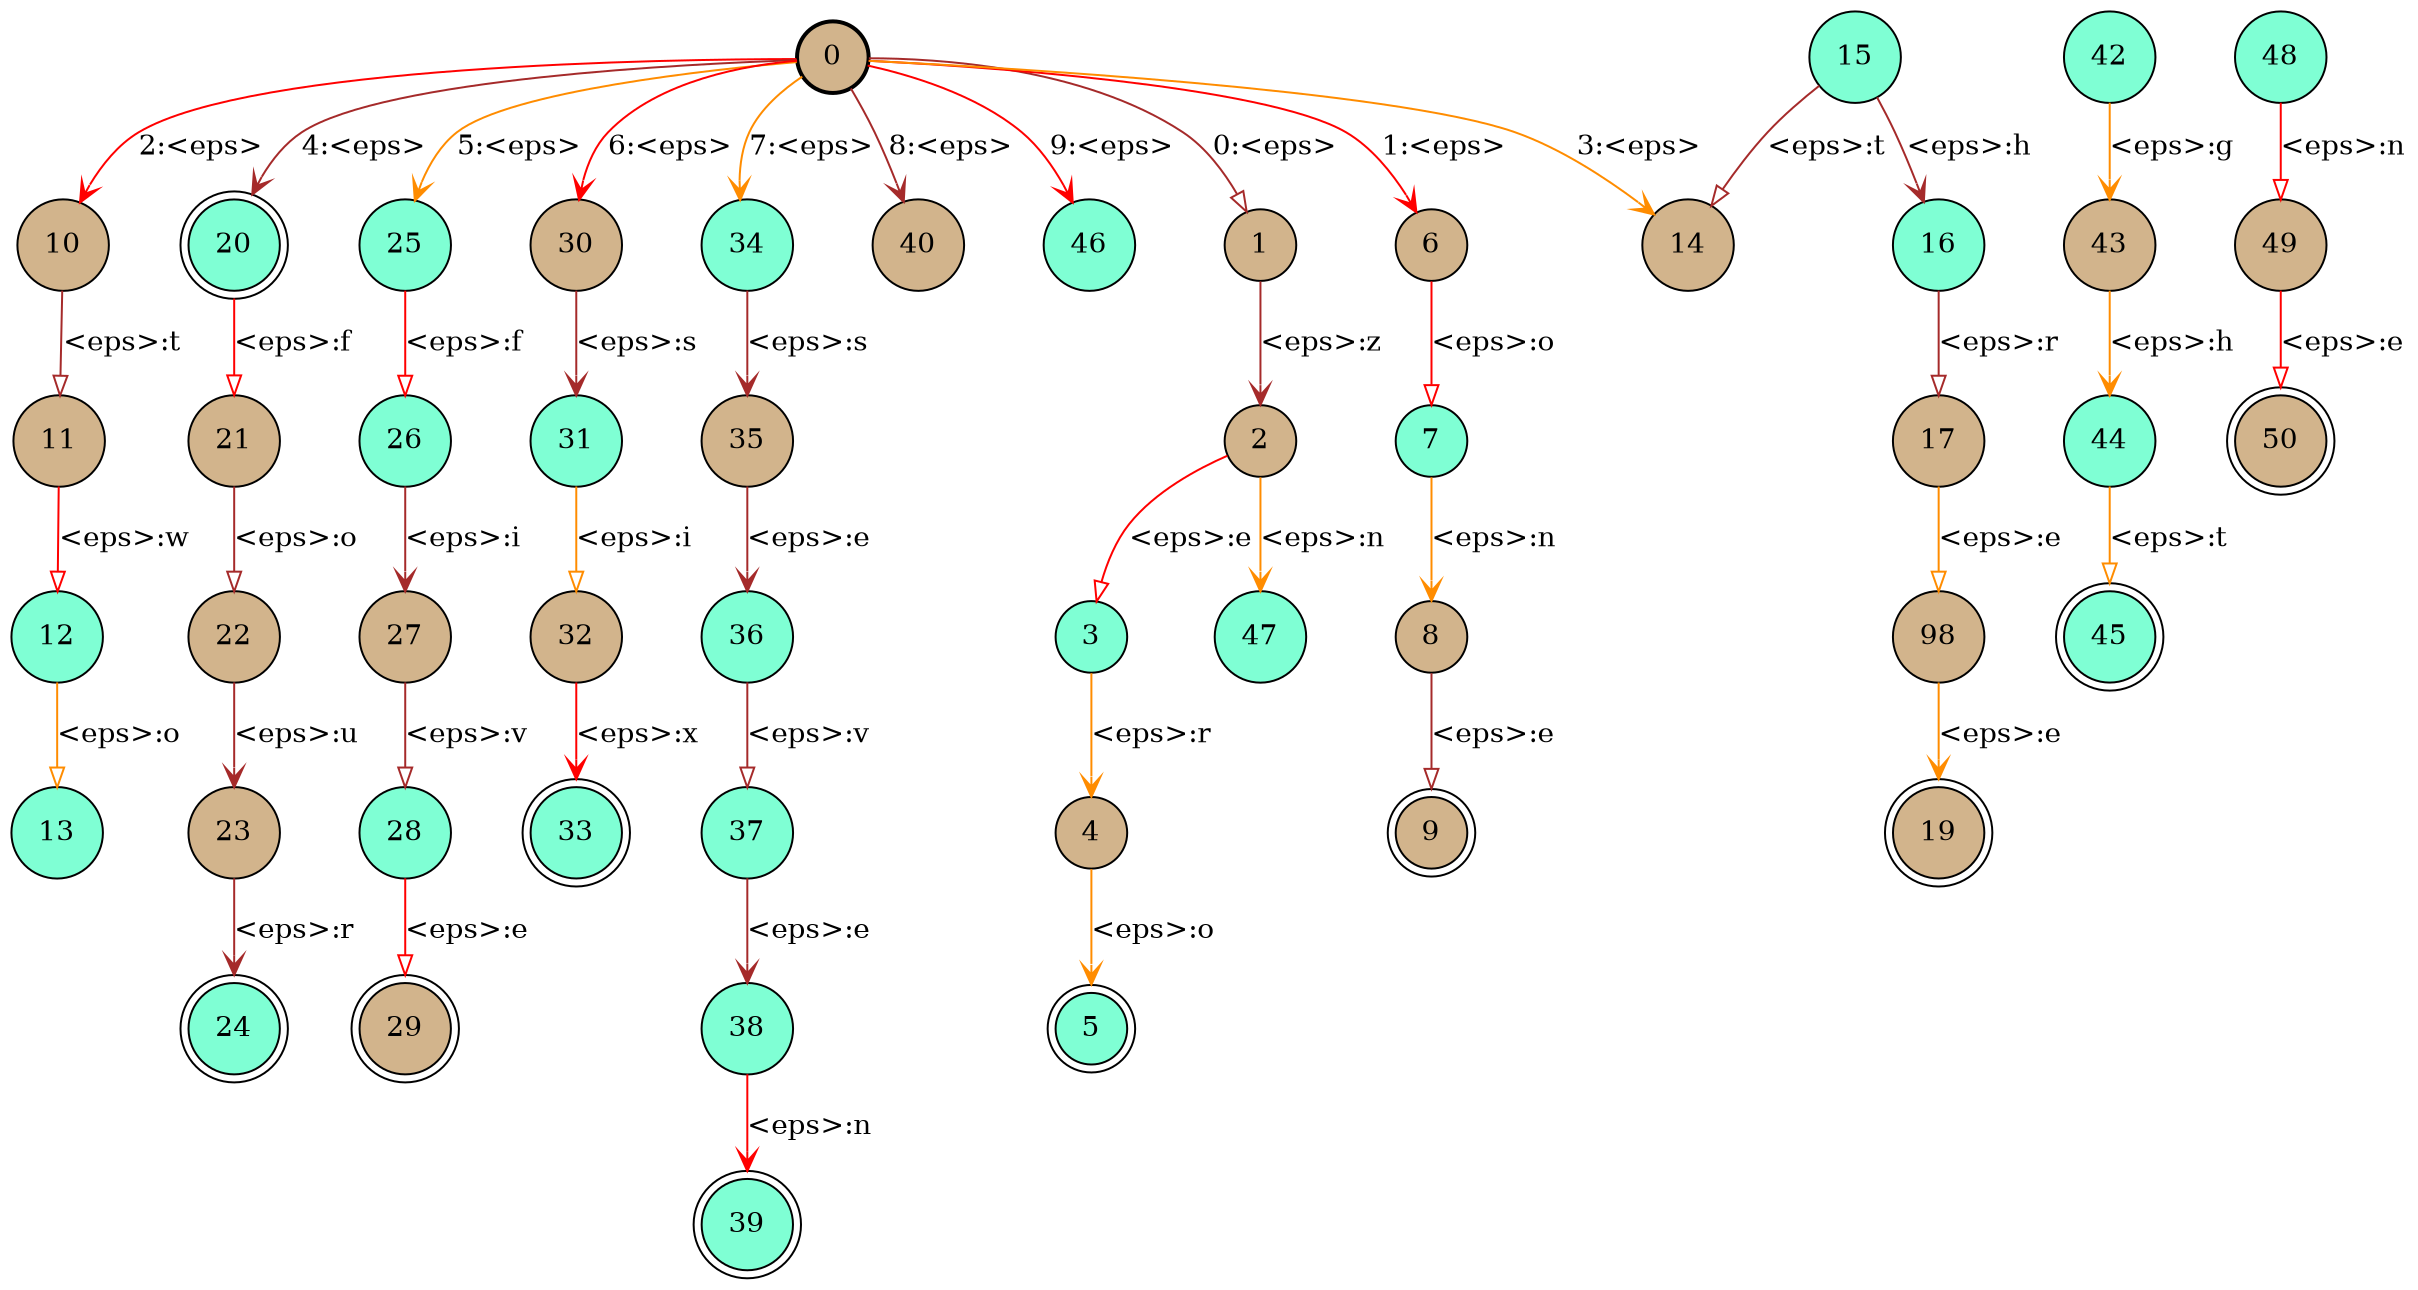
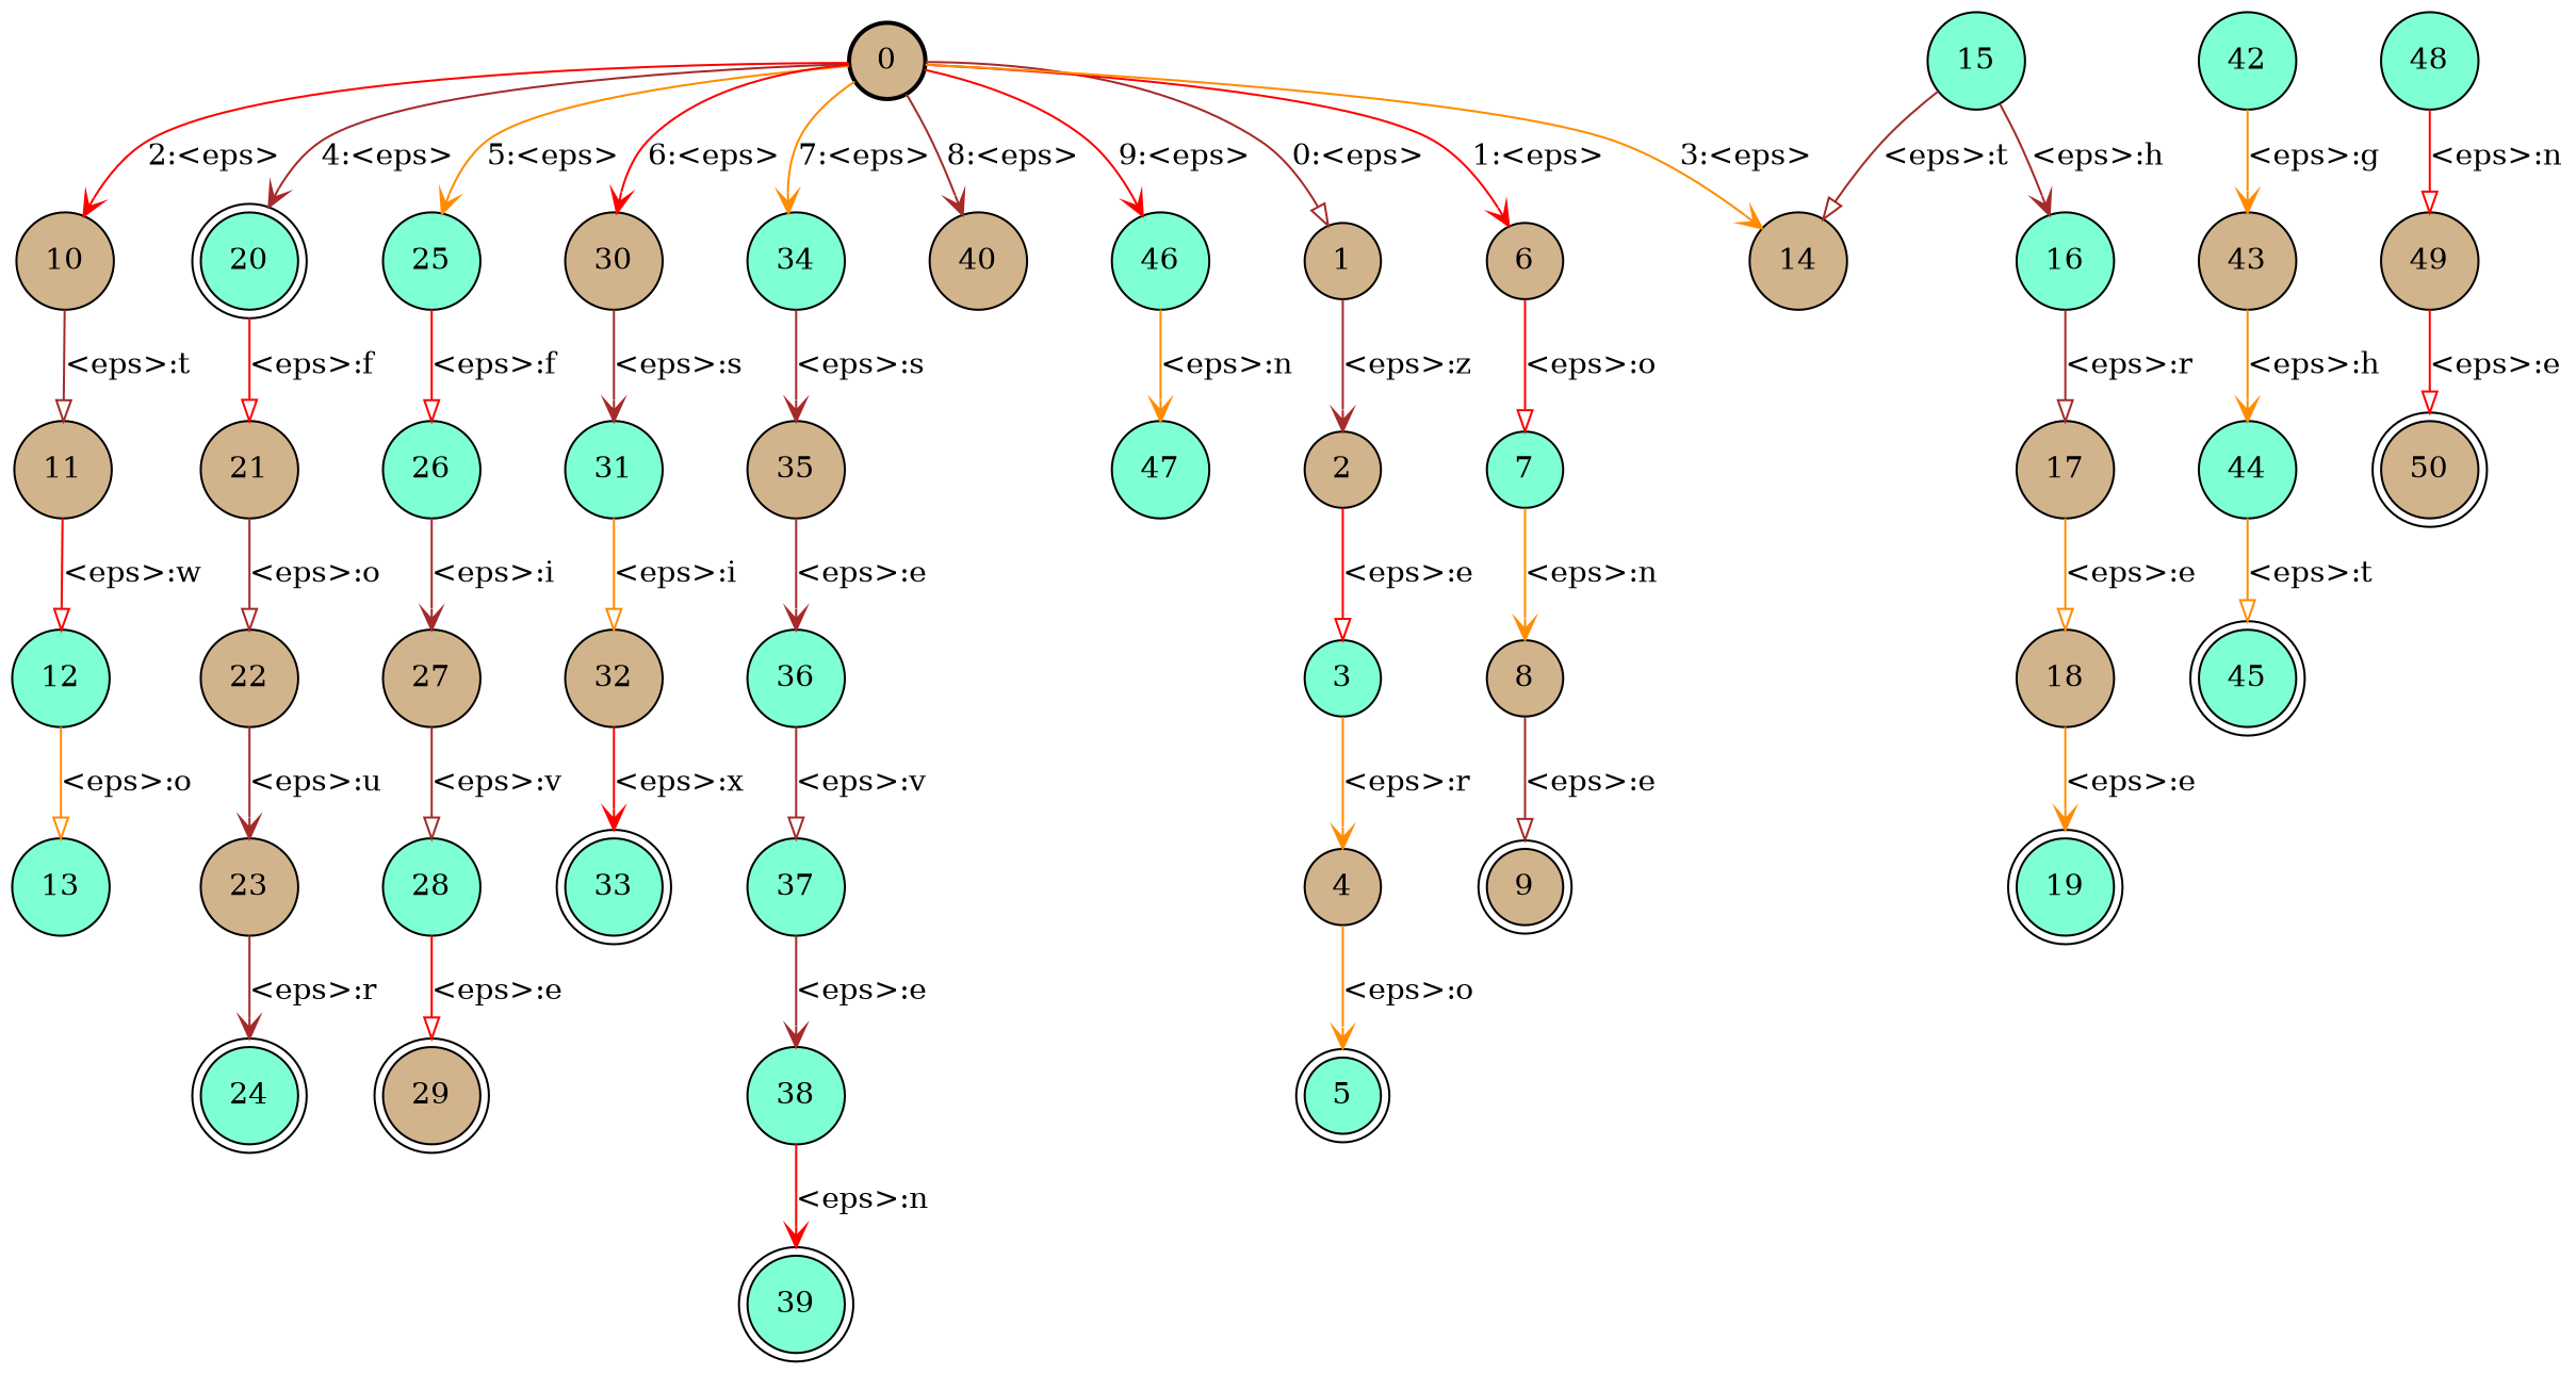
  digraph {
    nodesep=0.25
    rankdir=TB
    ranksep=0.4
    node [fillcolor=tan fontsize=14 shape=circle style="solid,filled"]
    edge [arrowhead=vee color=brown fontsize=14]
    n1 [label=0 style="bold,filled"]
    n2 [label=1]
    n3 [label=6]
    n4 [label=10]
    n5 [label=14]
    n6 [fillcolor=aquamarine label=20 shape=doublecircle]
    n7 [fillcolor=aquamarine label=25]
    n8 [label=30]
    n9 [fillcolor=aquamarine label=34]
    n10 [label=40]
    n11 [fillcolor=aquamarine label=46]
    n12 [label=2]
    n13 [fillcolor=aquamarine label=7]
    n14 [label=11]
    n15 [label=21]
    n16 [fillcolor=aquamarine label=26]
    n17 [fillcolor=aquamarine label=31]
    n18 [label=35]
    n19 [fillcolor=aquamarine label=47]
    n20 [fillcolor=aquamarine label=3]
    n21 [label=8]
    n22 [fillcolor=aquamarine label=12]
    n23 [fillcolor=aquamarine label=15]
    n24 [fillcolor=aquamarine label=16]
    n25 [label=22]
    n26 [label=27]
    n27 [label=32]
    n28 [fillcolor=aquamarine label=36]
    n29 [label=4]
    n30 [fillcolor=aquamarine label=5 shape=doublecircle]
    n31 [label=9 shape=doublecircle]
    n32 [fillcolor=aquamarine label=13]
    n33 [label=17]
-   n34 [label=98]
-   n35 [label=19 shape=doublecircle]
+   n34 [label=18]
+   n35 [fillcolor=aquamarine label=19 shape=doublecircle]
    n36 [label=23]
    n37 [fillcolor=aquamarine label=24 shape=doublecircle]
    n38 [fillcolor=aquamarine label=28]
    n39 [label=29 shape=doublecircle]
    n40 [fillcolor=aquamarine label=33 shape=doublecircle]
    n41 [fillcolor=aquamarine label=37]
    n42 [fillcolor=aquamarine label=38]
    n43 [fillcolor=aquamarine label=39 shape=doublecircle]
    n44 [fillcolor=aquamarine label=42]
    n45 [label=43]
    n46 [fillcolor=aquamarine label=44]
    n47 [fillcolor=aquamarine label=45 shape=doublecircle]
    n48 [fillcolor=aquamarine label=48]
    n49 [label=49]
    n50 [label=50 shape=doublecircle]
    n1 -> n2 [arrowhead=onormal label="0:<eps>"]
    n1 -> n3 [color=red label="1:<eps>"]
    n1 -> n4 [color=red label="2:<eps>"]
    n1 -> n5 [color=darkorange label="3:<eps>"]
    n1 -> n6 [label="4:<eps>"]
    n1 -> n7 [color=darkorange label="5:<eps>"]
    n1 -> n8 [color=red label="6:<eps>"]
    n1 -> n9 [color=darkorange label="7:<eps>"]
    n1 -> n10 [label="8:<eps>"]
    n1 -> n11 [color=red label="9:<eps>"]
    n2 -> n12 [label="<eps>:z"]
    n3 -> n13 [arrowhead=onormal color=red label="<eps>:o"]
    n4 -> n14 [arrowhead=onormal label="<eps>:t"]
    n6 -> n15 [arrowhead=onormal color=red label="<eps>:f"]
    n7 -> n16 [arrowhead=onormal color=red label="<eps>:f"]
    n8 -> n17 [label="<eps>:s"]
    n9 -> n18 [label="<eps>:s"]
-   n12 -> n19 [color=darkorange label="<eps>:n"]
+   n11 -> n19 [color=darkorange label="<eps>:n"]
    n12 -> n20 [arrowhead=onormal color=red label="<eps>:e"]
    n13 -> n21 [color=darkorange label="<eps>:n"]
    n14 -> n22 [arrowhead=onormal color=red label="<eps>:w"]
    n15 -> n25 [arrowhead=onormal label="<eps>:o"]
    n16 -> n26 [label="<eps>:i"]
    n17 -> n27 [arrowhead=onormal color=darkorange label="<eps>:i"]
    n18 -> n28 [label="<eps>:e"]
    n20 -> n29 [color=darkorange label="<eps>:r"]
    n21 -> n31 [arrowhead=onormal label="<eps>:e"]
    n22 -> n32 [arrowhead=onormal color=darkorange label="<eps>:o"]
    n23 -> n5 [arrowhead=onormal label="<eps>:t"]
    n23 -> n24 [label="<eps>:h"]
    n24 -> n33 [arrowhead=onormal label="<eps>:r"]
    n25 -> n36 [label="<eps>:u"]
    n26 -> n38 [arrowhead=onormal label="<eps>:v"]
    n27 -> n40 [color=red label="<eps>:x"]
    n28 -> n41 [arrowhead=onormal label="<eps>:v"]
    n29 -> n30 [color=darkorange label="<eps>:o"]
    n33 -> n34 [arrowhead=onormal color=darkorange label="<eps>:e"]
    n34 -> n35 [color=darkorange label="<eps>:e"]
    n36 -> n37 [label="<eps>:r"]
    n38 -> n39 [arrowhead=onormal color=red label="<eps>:e"]
    n41 -> n42 [label="<eps>:e"]
    n42 -> n43 [color=red label="<eps>:n"]
    n44 -> n45 [color=darkorange label="<eps>:g"]
    n45 -> n46 [color=darkorange label="<eps>:h"]
    n46 -> n47 [arrowhead=onormal color=darkorange label="<eps>:t"]
    n48 -> n49 [arrowhead=onormal color=red label="<eps>:n"]
    n49 -> n50 [arrowhead=onormal color=red label="<eps>:e"]
  }
